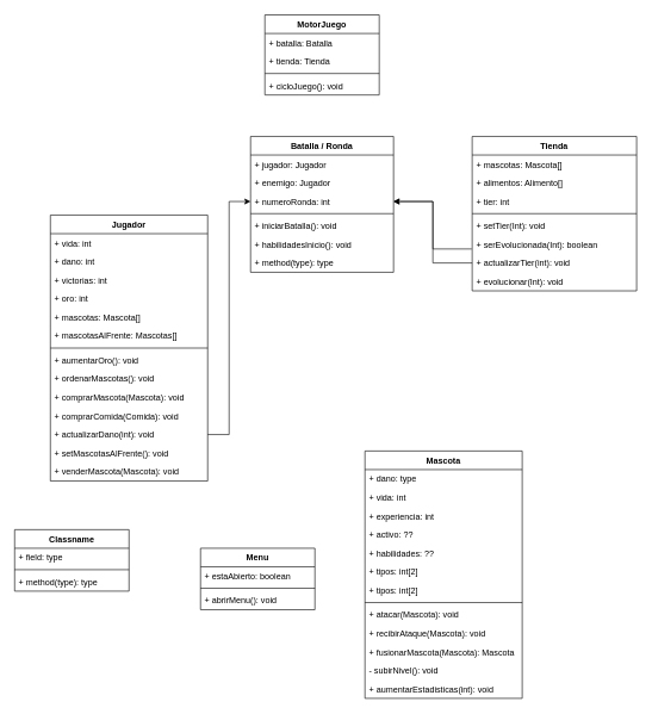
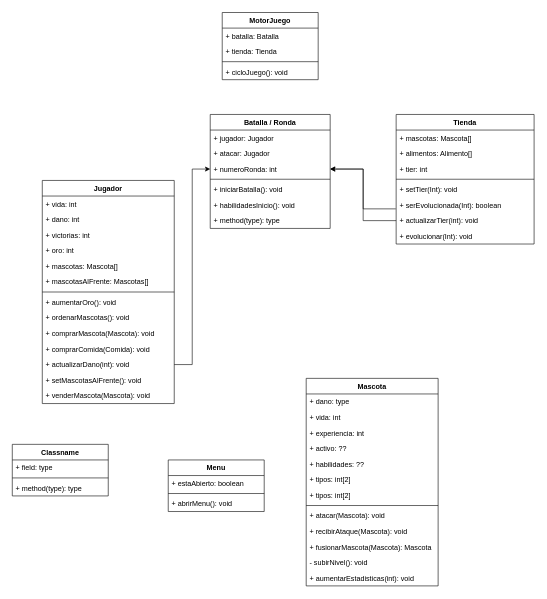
  <mxCell id="0" />
  <mxCell id="1" parent="0" />
  <mxCell id="2" value="Jugador" style="swimlane;fontStyle=1;align=center;verticalAlign=top;childLayout=stackLayout;horizontal=1;startSize=26;horizontalStack=0;resizeParent=1;resizeParentMax=0;resizeLast=0;collapsible=1;marginBottom=0;" parent="1" vertex="1"><mxGeometry x="70" y="300" width="220" height="372" as="geometry" /></mxCell>
  <mxCell id="3" value="+ vida: int" style="text;strokeColor=none;fillColor=none;align=left;verticalAlign=top;spacingLeft=4;spacingRight=4;overflow=hidden;rotatable=0;points=[[0,0.5],[1,0.5]];portConstraint=eastwest;" parent="2" vertex="1"><mxGeometry y="26" width="220" height="26" as="geometry" /></mxCell>
  <mxCell id="4" value="+ dano: int" style="text;strokeColor=none;fillColor=none;align=left;verticalAlign=top;spacingLeft=4;spacingRight=4;overflow=hidden;rotatable=0;points=[[0,0.5],[1,0.5]];portConstraint=eastwest;" vertex="1" parent="2"><mxGeometry y="52" width="220" height="26" as="geometry" /></mxCell>
  <mxCell id="5" value="+ victorias: int" style="text;strokeColor=none;fillColor=none;align=left;verticalAlign=top;spacingLeft=4;spacingRight=4;overflow=hidden;rotatable=0;points=[[0,0.5],[1,0.5]];portConstraint=eastwest;" vertex="1" parent="2"><mxGeometry y="78" width="220" height="26" as="geometry" /></mxCell>
  <mxCell id="6" value="+ oro: int" style="text;strokeColor=none;fillColor=none;align=left;verticalAlign=top;spacingLeft=4;spacingRight=4;overflow=hidden;rotatable=0;points=[[0,0.5],[1,0.5]];portConstraint=eastwest;" vertex="1" parent="2"><mxGeometry y="104" width="220" height="26" as="geometry" /></mxCell>
  <mxCell id="7" value="+ mascotas: Mascota[]" style="text;strokeColor=none;fillColor=none;align=left;verticalAlign=top;spacingLeft=4;spacingRight=4;overflow=hidden;rotatable=0;points=[[0,0.5],[1,0.5]];portConstraint=eastwest;" parent="2" vertex="1"><mxGeometry y="130" width="220" height="26" as="geometry" /></mxCell>
  <mxCell id="8" value="+ mascotasAlFrente: Mascotas[]" style="text;strokeColor=none;fillColor=none;align=left;verticalAlign=top;spacingLeft=4;spacingRight=4;overflow=hidden;rotatable=0;points=[[0,0.5],[1,0.5]];portConstraint=eastwest;" vertex="1" parent="2"><mxGeometry y="156" width="220" height="26" as="geometry" /></mxCell>
  <mxCell id="9" value="" style="line;strokeWidth=1;fillColor=none;align=left;verticalAlign=middle;spacingTop=-1;spacingLeft=3;spacingRight=3;rotatable=0;labelPosition=right;points=[];portConstraint=eastwest;" parent="2" vertex="1"><mxGeometry y="182" width="220" height="8" as="geometry" /></mxCell>
  <mxCell id="10" value="+ aumentarOro(): void" style="text;strokeColor=none;fillColor=none;align=left;verticalAlign=top;spacingLeft=4;spacingRight=4;overflow=hidden;rotatable=0;points=[[0,0.5],[1,0.5]];portConstraint=eastwest;" vertex="1" parent="2"><mxGeometry y="190" width="220" height="26" as="geometry" /></mxCell>
  <mxCell id="11" value="+ ordenarMascotas(): void" style="text;strokeColor=none;fillColor=none;align=left;verticalAlign=top;spacingLeft=4;spacingRight=4;overflow=hidden;rotatable=0;points=[[0,0.5],[1,0.5]];portConstraint=eastwest;" parent="2" vertex="1"><mxGeometry y="216" width="220" height="26" as="geometry" /></mxCell>
  <mxCell id="12" value="+ comprarMascota(Mascota): void" style="text;strokeColor=none;fillColor=none;align=left;verticalAlign=top;spacingLeft=4;spacingRight=4;overflow=hidden;rotatable=0;points=[[0,0.5],[1,0.5]];portConstraint=eastwest;" parent="2" vertex="1"><mxGeometry y="242" width="220" height="26" as="geometry" /></mxCell>
  <mxCell id="13" value="+ comprarComida(Comida): void" style="text;strokeColor=none;fillColor=none;align=left;verticalAlign=top;spacingLeft=4;spacingRight=4;overflow=hidden;rotatable=0;points=[[0,0.5],[1,0.5]];portConstraint=eastwest;" parent="2" vertex="1"><mxGeometry y="268" width="220" height="26" as="geometry" /></mxCell>
  <mxCell id="14" value="+ actualizarDano(int): void" style="text;strokeColor=none;fillColor=none;align=left;verticalAlign=top;spacingLeft=4;spacingRight=4;overflow=hidden;rotatable=0;points=[[0,0.5],[1,0.5]];portConstraint=eastwest;" vertex="1" parent="2"><mxGeometry y="294" width="220" height="26" as="geometry" /></mxCell>
  <mxCell id="15" value="+ setMascotasAlFrente(): void" style="text;strokeColor=none;fillColor=none;align=left;verticalAlign=top;spacingLeft=4;spacingRight=4;overflow=hidden;rotatable=0;points=[[0,0.5],[1,0.5]];portConstraint=eastwest;" vertex="1" parent="2"><mxGeometry y="320" width="220" height="26" as="geometry" /></mxCell>
  <mxCell id="16" value="+ venderMascota(Mascota): void" style="text;strokeColor=none;fillColor=none;align=left;verticalAlign=top;spacingLeft=4;spacingRight=4;overflow=hidden;rotatable=0;points=[[0,0.5],[1,0.5]];portConstraint=eastwest;" vertex="1" parent="2"><mxGeometry y="346" width="220" height="26" as="geometry" /></mxCell>
  <mxCell id="17" value="Batalla / Ronda" style="swimlane;fontStyle=1;align=center;verticalAlign=top;childLayout=stackLayout;horizontal=1;startSize=26;horizontalStack=0;resizeParent=1;resizeParentMax=0;resizeLast=0;collapsible=1;marginBottom=0;" parent="1" vertex="1"><mxGeometry x="350" y="190" width="200" height="190" as="geometry" /></mxCell>
  <mxCell id="18" value="+ jugador: Jugador" style="text;strokeColor=none;fillColor=none;align=left;verticalAlign=top;spacingLeft=4;spacingRight=4;overflow=hidden;rotatable=0;points=[[0,0.5],[1,0.5]];portConstraint=eastwest;" parent="17" vertex="1"><mxGeometry y="26" width="200" height="26" as="geometry" /></mxCell>
- <mxCell id="19" value="+ enemigo: Jugador" style="text;strokeColor=none;fillColor=none;align=left;verticalAlign=top;spacingLeft=4;spacingRight=4;overflow=hidden;rotatable=0;points=[[0,0.5],[1,0.5]];portConstraint=eastwest;" parent="17" vertex="1"><mxGeometry y="52" width="200" height="26" as="geometry" /></mxCell>
+ <mxCell id="19" value="+ atacar: Jugador" style="text;strokeColor=none;fillColor=none;align=left;verticalAlign=top;spacingLeft=4;spacingRight=4;overflow=hidden;rotatable=0;points=[[0,0.5],[1,0.5]];portConstraint=eastwest;" parent="17" vertex="1"><mxGeometry y="52" width="200" height="26" as="geometry" /></mxCell>
  <mxCell id="20" value="+ numeroRonda: int" style="text;strokeColor=none;fillColor=none;align=left;verticalAlign=top;spacingLeft=4;spacingRight=4;overflow=hidden;rotatable=0;points=[[0,0.5],[1,0.5]];portConstraint=eastwest;" parent="17" vertex="1"><mxGeometry y="78" width="200" height="26" as="geometry" /></mxCell>
  <mxCell id="21" value="" style="line;strokeWidth=1;fillColor=none;align=left;verticalAlign=middle;spacingTop=-1;spacingLeft=3;spacingRight=3;rotatable=0;labelPosition=right;points=[];portConstraint=eastwest;" parent="17" vertex="1"><mxGeometry y="104" width="200" height="8" as="geometry" /></mxCell>
  <mxCell id="22" value="+ iniciarBatalla(): void" style="text;strokeColor=none;fillColor=none;align=left;verticalAlign=top;spacingLeft=4;spacingRight=4;overflow=hidden;rotatable=0;points=[[0,0.5],[1,0.5]];portConstraint=eastwest;" parent="17" vertex="1"><mxGeometry y="112" width="200" height="26" as="geometry" /></mxCell>
  <mxCell id="23" value="+ habilidadesInicio(): void" style="text;strokeColor=none;fillColor=none;align=left;verticalAlign=top;spacingLeft=4;spacingRight=4;overflow=hidden;rotatable=0;points=[[0,0.5],[1,0.5]];portConstraint=eastwest;" vertex="1" parent="17"><mxGeometry y="138" width="200" height="26" as="geometry" /></mxCell>
  <mxCell id="24" value="+ method(type): type" style="text;strokeColor=none;fillColor=none;align=left;verticalAlign=top;spacingLeft=4;spacingRight=4;overflow=hidden;rotatable=0;points=[[0,0.5],[1,0.5]];portConstraint=eastwest;" vertex="1" parent="17"><mxGeometry y="164" width="200" height="26" as="geometry" /></mxCell>
  <mxCell id="25" value="MotorJuego" style="swimlane;fontStyle=1;align=center;verticalAlign=top;childLayout=stackLayout;horizontal=1;startSize=26;horizontalStack=0;resizeParent=1;resizeParentMax=0;resizeLast=0;collapsible=1;marginBottom=0;" parent="1" vertex="1"><mxGeometry x="370" width="160" height="112" as="geometry" y="20" /></mxCell>
  <mxCell id="26" value="+ batalla: Batalla" style="text;strokeColor=none;fillColor=none;align=left;verticalAlign=top;spacingLeft=4;spacingRight=4;overflow=hidden;rotatable=0;points=[[0,0.5],[1,0.5]];portConstraint=eastwest;" parent="25" vertex="1"><mxGeometry y="26" width="160" height="26" as="geometry" /></mxCell>
  <mxCell id="27" value="+ tienda: Tienda" style="text;strokeColor=none;fillColor=none;align=left;verticalAlign=top;spacingLeft=4;spacingRight=4;overflow=hidden;rotatable=0;points=[[0,0.5],[1,0.5]];portConstraint=eastwest;" vertex="1" parent="25"><mxGeometry y="52" width="160" height="26" as="geometry" /></mxCell>
  <mxCell id="28" value="" style="line;strokeWidth=1;fillColor=none;align=left;verticalAlign=middle;spacingTop=-1;spacingLeft=3;spacingRight=3;rotatable=0;labelPosition=right;points=[];portConstraint=eastwest;" parent="25" vertex="1"><mxGeometry y="78" width="160" height="8" as="geometry" /></mxCell>
  <mxCell id="29" value="+ cicloJuego(): void" style="text;strokeColor=none;fillColor=none;align=left;verticalAlign=top;spacingLeft=4;spacingRight=4;overflow=hidden;rotatable=0;points=[[0,0.5],[1,0.5]];portConstraint=eastwest;" parent="25" vertex="1"><mxGeometry y="86" width="160" height="26" as="geometry" /></mxCell>
  <mxCell id="30" value="Mascota" style="swimlane;fontStyle=1;align=center;verticalAlign=top;childLayout=stackLayout;horizontal=1;startSize=26;horizontalStack=0;resizeParent=1;resizeParentMax=0;resizeLast=0;collapsible=1;marginBottom=0;" parent="1" vertex="1"><mxGeometry x="510" y="630" width="220" height="346" as="geometry" /></mxCell>
  <mxCell id="31" value="+ dano: type" style="text;strokeColor=none;fillColor=none;align=left;verticalAlign=top;spacingLeft=4;spacingRight=4;overflow=hidden;rotatable=0;points=[[0,0.5],[1,0.5]];portConstraint=eastwest;" parent="30" vertex="1"><mxGeometry y="26" width="220" height="26" as="geometry" /></mxCell>
  <mxCell id="32" value="+ vida: int" style="text;strokeColor=none;fillColor=none;align=left;verticalAlign=top;spacingLeft=4;spacingRight=4;overflow=hidden;rotatable=0;points=[[0,0.5],[1,0.5]];portConstraint=eastwest;" vertex="1" parent="30"><mxGeometry y="52" width="220" height="26" as="geometry" /></mxCell>
  <mxCell id="33" value="+ experiencia: int" style="text;strokeColor=none;fillColor=none;align=left;verticalAlign=top;spacingLeft=4;spacingRight=4;overflow=hidden;rotatable=0;points=[[0,0.5],[1,0.5]];portConstraint=eastwest;" vertex="1" parent="30"><mxGeometry y="78" width="220" height="26" as="geometry" /></mxCell>
  <mxCell id="34" value="+ activo: ??" style="text;strokeColor=none;fillColor=none;align=left;verticalAlign=top;spacingLeft=4;spacingRight=4;overflow=hidden;rotatable=0;points=[[0,0.5],[1,0.5]];portConstraint=eastwest;" vertex="1" parent="30"><mxGeometry y="104" width="220" height="26" as="geometry" /></mxCell>
  <mxCell id="35" value="+ habilidades: ??" style="text;strokeColor=none;fillColor=none;align=left;verticalAlign=top;spacingLeft=4;spacingRight=4;overflow=hidden;rotatable=0;points=[[0,0.5],[1,0.5]];portConstraint=eastwest;" vertex="1" parent="30"><mxGeometry y="130" width="220" height="26" as="geometry" /></mxCell>
  <mxCell id="36" value="+ tipos: int[2]" style="text;strokeColor=none;fillColor=none;align=left;verticalAlign=top;spacingLeft=4;spacingRight=4;overflow=hidden;rotatable=0;points=[[0,0.5],[1,0.5]];portConstraint=eastwest;" vertex="1" parent="30"><mxGeometry y="156" width="220" height="26" as="geometry" /></mxCell>
  <mxCell id="37" value="+ tipos: int[2]" style="text;strokeColor=none;fillColor=none;align=left;verticalAlign=top;spacingLeft=4;spacingRight=4;overflow=hidden;rotatable=0;points=[[0,0.5],[1,0.5]];portConstraint=eastwest;" vertex="1" parent="30"><mxGeometry y="182" width="220" height="26" as="geometry" /></mxCell>
  <mxCell id="38" value="" style="line;strokeWidth=1;fillColor=none;align=left;verticalAlign=middle;spacingTop=-1;spacingLeft=3;spacingRight=3;rotatable=0;labelPosition=right;points=[];portConstraint=eastwest;" parent="30" vertex="1"><mxGeometry y="208" width="220" height="8" as="geometry" /></mxCell>
  <mxCell id="39" value="+ atacar(Mascota): void" style="text;strokeColor=none;fillColor=none;align=left;verticalAlign=top;spacingLeft=4;spacingRight=4;overflow=hidden;rotatable=0;points=[[0,0.5],[1,0.5]];portConstraint=eastwest;" parent="30" vertex="1"><mxGeometry y="216" width="220" height="26" as="geometry" /></mxCell>
  <mxCell id="40" value="+ recibirAtaque(Mascota): void" style="text;strokeColor=none;fillColor=none;align=left;verticalAlign=top;spacingLeft=4;spacingRight=4;overflow=hidden;rotatable=0;points=[[0,0.5],[1,0.5]];portConstraint=eastwest;" parent="30" vertex="1"><mxGeometry y="242" width="220" height="26" as="geometry" /></mxCell>
  <mxCell id="41" value="+ fusionarMascota(Mascota): Mascota" style="text;strokeColor=none;fillColor=none;align=left;verticalAlign=top;spacingLeft=4;spacingRight=4;overflow=hidden;rotatable=0;points=[[0,0.5],[1,0.5]];portConstraint=eastwest;" parent="30" vertex="1"><mxGeometry y="268" width="220" height="26" as="geometry" /></mxCell>
  <mxCell id="42" value="- subirNivel(): void" style="text;strokeColor=none;fillColor=none;align=left;verticalAlign=top;spacingLeft=4;spacingRight=4;overflow=hidden;rotatable=0;points=[[0,0.5],[1,0.5]];portConstraint=eastwest;" parent="30" vertex="1"><mxGeometry y="294" width="220" height="26" as="geometry" /></mxCell>
  <mxCell id="43" value="+ aumentarEstadisticas(int): void" style="text;strokeColor=none;fillColor=none;align=left;verticalAlign=top;spacingLeft=4;spacingRight=4;overflow=hidden;rotatable=0;points=[[0,0.5],[1,0.5]];portConstraint=eastwest;" vertex="1" parent="30"><mxGeometry y="320" width="220" height="26" as="geometry" /></mxCell>
  <mxCell id="44" value="Tienda" style="swimlane;fontStyle=1;align=center;verticalAlign=top;childLayout=stackLayout;horizontal=1;startSize=26;horizontalStack=0;resizeParent=1;resizeParentMax=0;resizeLast=0;collapsible=1;marginBottom=0;" parent="1" vertex="1"><mxGeometry x="660" y="190" width="230" height="216" as="geometry" /></mxCell>
  <mxCell id="45" value="+ mascotas: Mascota[]" style="text;strokeColor=none;fillColor=none;align=left;verticalAlign=top;spacingLeft=4;spacingRight=4;overflow=hidden;rotatable=0;points=[[0,0.5],[1,0.5]];portConstraint=eastwest;" parent="44" vertex="1"><mxGeometry y="26" width="230" height="26" as="geometry" /></mxCell>
  <mxCell id="46" value="+ alimentos: Alimento[]" style="text;strokeColor=none;fillColor=none;align=left;verticalAlign=top;spacingLeft=4;spacingRight=4;overflow=hidden;rotatable=0;points=[[0,0.5],[1,0.5]];portConstraint=eastwest;" vertex="1" parent="44"><mxGeometry y="52" width="230" height="26" as="geometry" /></mxCell>
  <mxCell id="47" value="+ tier: int" style="text;strokeColor=none;fillColor=none;align=left;verticalAlign=top;spacingLeft=4;spacingRight=4;overflow=hidden;rotatable=0;points=[[0,0.5],[1,0.5]];portConstraint=eastwest;" vertex="1" parent="44"><mxGeometry y="78" width="230" height="26" as="geometry" /></mxCell>
  <mxCell id="48" value="" style="line;strokeWidth=1;fillColor=none;align=left;verticalAlign=middle;spacingTop=-1;spacingLeft=3;spacingRight=3;rotatable=0;labelPosition=right;points=[];portConstraint=eastwest;" parent="44" vertex="1"><mxGeometry y="104" width="230" height="8" as="geometry" /></mxCell>
  <mxCell id="49" value="+ setTier(Int): void" style="text;strokeColor=none;fillColor=none;align=left;verticalAlign=top;spacingLeft=4;spacingRight=4;overflow=hidden;rotatable=0;points=[[0,0.5],[1,0.5]];portConstraint=eastwest;" parent="44" vertex="1"><mxGeometry y="112" width="230" height="26" as="geometry" /></mxCell>
  <mxCell id="50" value="+ serEvolucionada(Int): boolean" style="text;strokeColor=none;fillColor=none;align=left;verticalAlign=top;spacingLeft=4;spacingRight=4;overflow=hidden;rotatable=0;points=[[0,0.5],[1,0.5]];portConstraint=eastwest;" vertex="1" parent="44"><mxGeometry y="138" width="230" height="26" as="geometry" /></mxCell>
  <mxCell id="51" value="+ actualizarTier(int): void" style="text;strokeColor=none;fillColor=none;align=left;verticalAlign=top;spacingLeft=4;spacingRight=4;overflow=hidden;rotatable=0;points=[[0,0.5],[1,0.5]];portConstraint=eastwest;" vertex="1" parent="44"><mxGeometry y="164" width="230" height="26" as="geometry" /></mxCell>
  <mxCell id="52" value="+ evolucionar(Int): void" style="text;strokeColor=none;fillColor=none;align=left;verticalAlign=top;spacingLeft=4;spacingRight=4;overflow=hidden;rotatable=0;points=[[0,0.5],[1,0.5]];portConstraint=eastwest;" vertex="1" parent="44"><mxGeometry y="190" width="230" height="26" as="geometry" /></mxCell>
  <mxCell id="53" value="Menu" style="swimlane;fontStyle=1;align=center;verticalAlign=top;childLayout=stackLayout;horizontal=1;startSize=26;horizontalStack=0;resizeParent=1;resizeParentMax=0;resizeLast=0;collapsible=1;marginBottom=0;" parent="1" vertex="1"><mxGeometry x="280" y="766" width="160" height="86" as="geometry" /></mxCell>
  <mxCell id="54" value="+ estaAbierto: boolean" style="text;strokeColor=none;fillColor=none;align=left;verticalAlign=top;spacingLeft=4;spacingRight=4;overflow=hidden;rotatable=0;points=[[0,0.5],[1,0.5]];portConstraint=eastwest;" parent="53" vertex="1"><mxGeometry y="26" width="160" height="26" as="geometry" /></mxCell>
  <mxCell id="55" value="" style="line;strokeWidth=1;fillColor=none;align=left;verticalAlign=middle;spacingTop=-1;spacingLeft=3;spacingRight=3;rotatable=0;labelPosition=right;points=[];portConstraint=eastwest;" parent="53" vertex="1"><mxGeometry y="52" width="160" height="8" as="geometry" /></mxCell>
  <mxCell id="56" value="+ abrirMenu(): void" style="text;strokeColor=none;fillColor=none;align=left;verticalAlign=top;spacingLeft=4;spacingRight=4;overflow=hidden;rotatable=0;points=[[0,0.5],[1,0.5]];portConstraint=eastwest;" parent="53" vertex="1"><mxGeometry y="60" width="160" height="26" as="geometry" /></mxCell>
  <mxCell id="57" style="edgeStyle=orthogonalEdgeStyle;rounded=0;orthogonalLoop=1;jettySize=auto;html=1;" edge="1" parent="1" source="51" target="20"><mxGeometry relative="1" as="geometry" /></mxCell>
  <mxCell id="58" style="edgeStyle=orthogonalEdgeStyle;rounded=0;orthogonalLoop=1;jettySize=auto;html=1;exitX=1;exitY=0.5;exitDx=0;exitDy=0;" edge="1" parent="1" source="14" target="20"><mxGeometry relative="1" as="geometry" /></mxCell>
  <mxCell id="59" style="edgeStyle=orthogonalEdgeStyle;rounded=0;orthogonalLoop=1;jettySize=auto;html=1;exitX=-0.003;exitY=0.746;exitDx=0;exitDy=0;entryX=1;entryY=0.5;entryDx=0;entryDy=0;exitPerimeter=0;" edge="1" parent="1" source="50" target="20"><mxGeometry relative="1" as="geometry" /></mxCell>
  <mxCell id="60" value="Classname" style="swimlane;fontStyle=1;align=center;verticalAlign=top;childLayout=stackLayout;horizontal=1;startSize=26;horizontalStack=0;resizeParent=1;resizeParentMax=0;resizeLast=0;collapsible=1;marginBottom=0;" vertex="1" parent="1"><mxGeometry x="20" y="740" width="160" height="86" as="geometry" /></mxCell>
  <mxCell id="61" value="+ field: type" style="text;strokeColor=none;fillColor=none;align=left;verticalAlign=top;spacingLeft=4;spacingRight=4;overflow=hidden;rotatable=0;points=[[0,0.5],[1,0.5]];portConstraint=eastwest;" vertex="1" parent="60"><mxGeometry y="26" width="160" height="26" as="geometry" /></mxCell>
  <mxCell id="62" value="" style="line;strokeWidth=1;fillColor=none;align=left;verticalAlign=middle;spacingTop=-1;spacingLeft=3;spacingRight=3;rotatable=0;labelPosition=right;points=[];portConstraint=eastwest;" vertex="1" parent="60"><mxGeometry y="52" width="160" height="8" as="geometry" /></mxCell>
  <mxCell id="63" value="+ method(type): type" style="text;strokeColor=none;fillColor=none;align=left;verticalAlign=top;spacingLeft=4;spacingRight=4;overflow=hidden;rotatable=0;points=[[0,0.5],[1,0.5]];portConstraint=eastwest;" vertex="1" parent="60"><mxGeometry y="60" width="160" height="26" as="geometry" /></mxCell>
